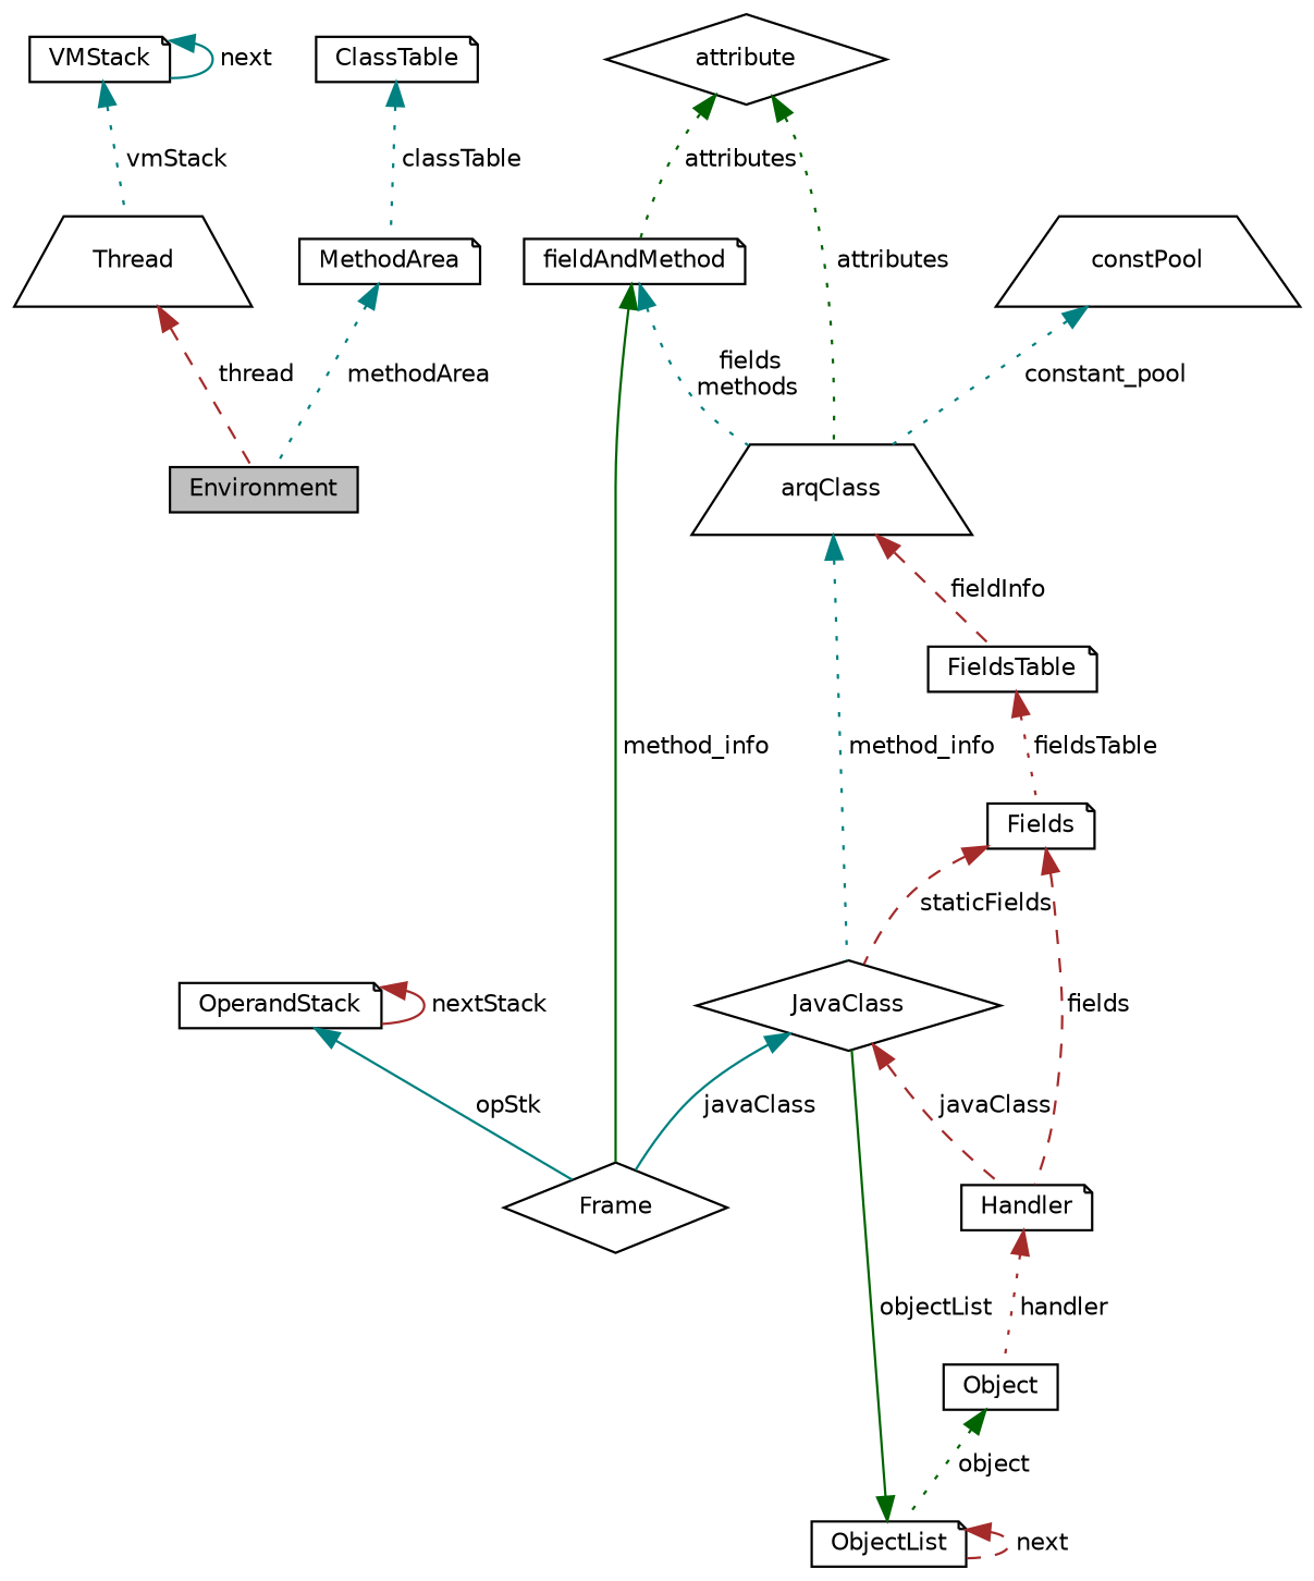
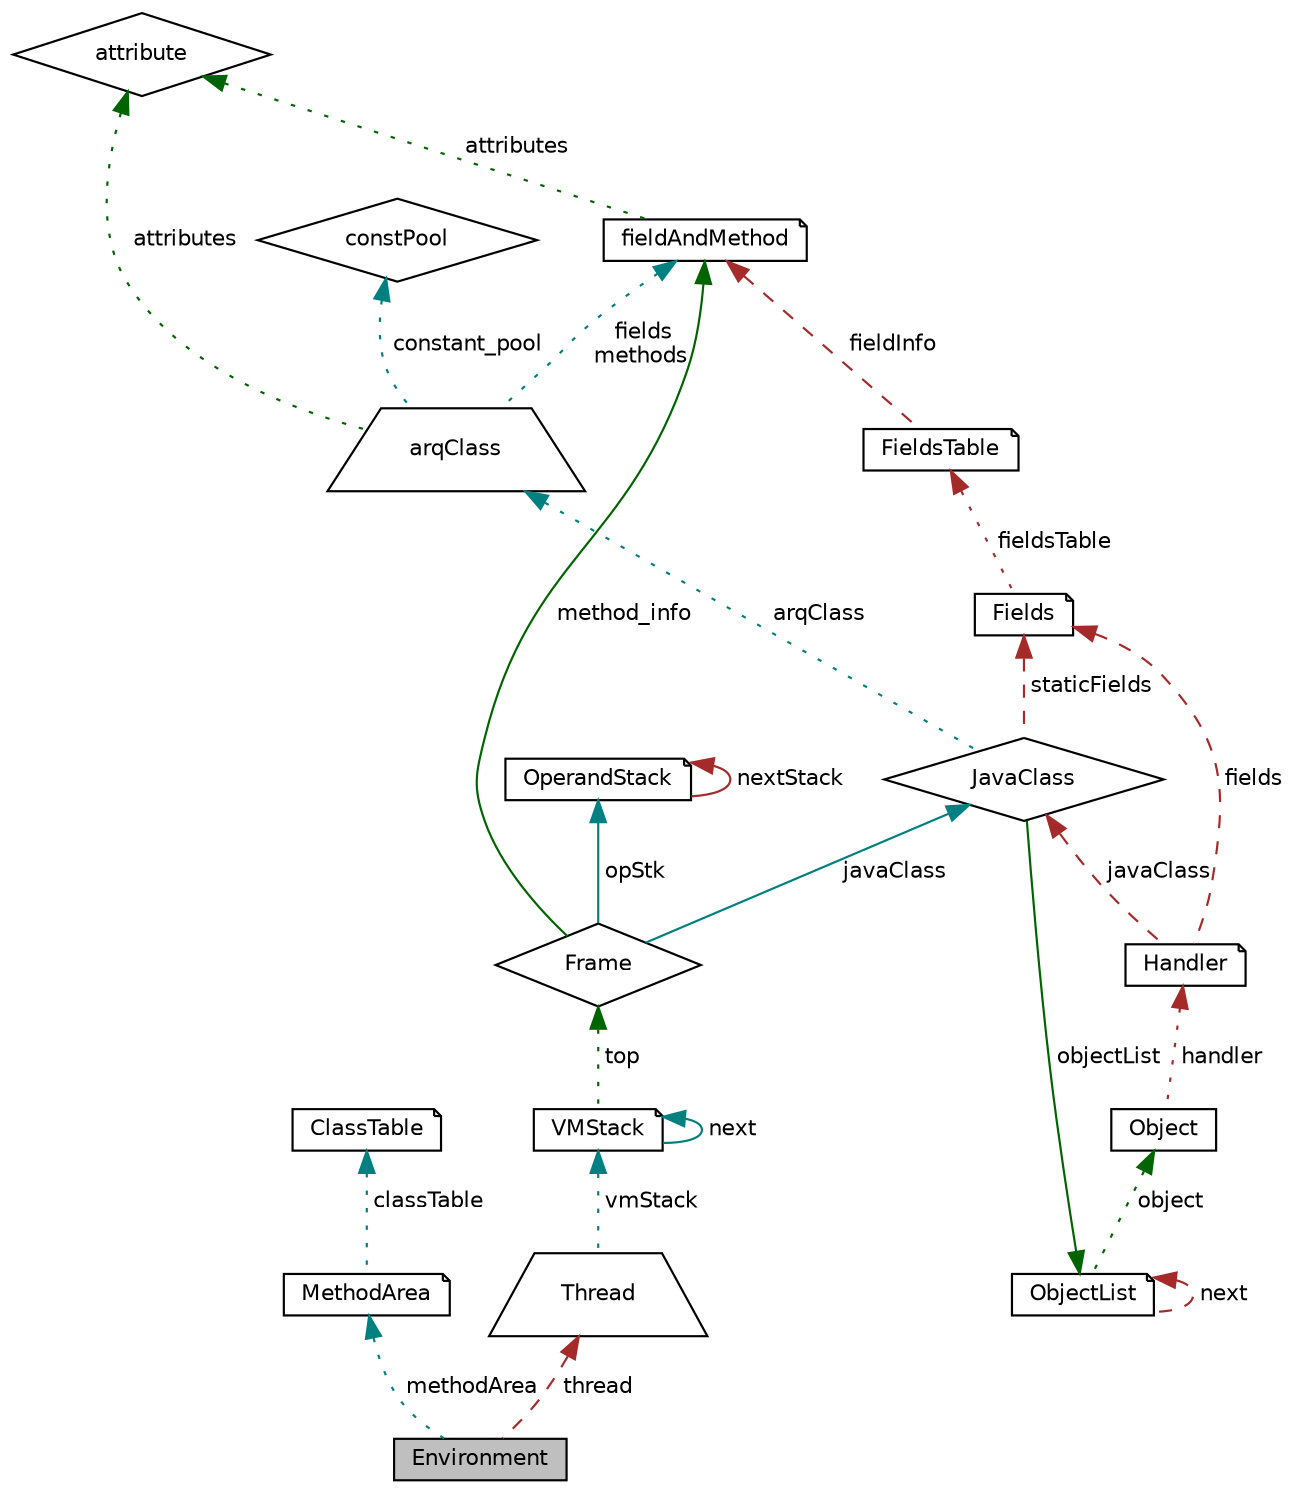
  digraph {
    node [color=black fillcolor=white fontname=Helvetica fontsize=10 shape=note style=filled]
    edge [color=brown dir=back fontname=Helvetica fontsize=10 labelfontname=Helvetica labelfontsize=10 style=dotted]
    n1 [fillcolor=grey75 fontcolor=black height=0.2 label=Environment shape=box width=0.4]
    n2 [height=0.2 label=Thread shape=trapezium width=0.4]
    n3 [height=0.2 label=VMStack width=0.4]
    n4 [height=0.2 label=Frame shape=diamond width=0.4]
    n5 [height=0.2 label=OperandStack width=0.4]
    n6 [height=0.2 label=JavaClass shape=diamond width=0.4]
    n7 [height=0.2 label=Handler width=0.4]
    n8 [height=0.2 label=Object shape=box width=0.4]
    n9 [height=0.2 label=ClassTable width=0.4]
    n10 [height=0.2 label=MethodArea width=0.4]
    n11 [height=0.2 label=Fields width=0.4]
    n12 [height=0.2 label=FieldsTable width=0.4]
    n13 [height=0.2 label=fieldAndMethod width=0.4]
    n14 [height=0.2 label=arqClass shape=trapezium width=0.4]
    n15 [height=0.2 label=attribute shape=diamond width=0.4]
-   n16 [height=0.2 label=constPool shape=trapezium width=0.4]
+   n16 [height=0.2 label=constPool shape=diamond width=0.4]
    n17 [height=0.2 label=ObjectList width=0.4]
    n2 -> n1 [label=" thread" style=dashed]
    n3 -> n2 [color=teal label=" vmStack"]
    n3 -> n3 [color=teal label=" next" style=solid]
+   n4 -> n3 [color=darkgreen label=" top"]
    n5 -> n4 [color=teal label=" opStk" style=solid]
    n5 -> n5 [label=" nextStack" style=solid]
    n6 -> n4 [color=teal label=" javaClass" style=solid]
    n6 -> n7 [label=" javaClass" style=dashed]
    n7 -> n8 [label=" handler"]
    n8 -> n17 [color=darkgreen label=" object"]
    n9 -> n10 [color=teal label=" classTable"]
    n10 -> n1 [color=teal label=" methodArea"]
    n11 -> n6 [label=" staticFields" style=dashed]
    n11 -> n7 [label=" fields" style=dashed]
    n12 -> n11 [label=" fieldsTable"]
    n13 -> n4 [color=darkgreen label=" method_info" style=solid]
-   n14 -> n12 [label=" fieldInfo" style=dashed]
+   n13 -> n12 [label=" fieldInfo" style=dashed]
    n13 -> n14 [color=teal label=" fields\nmethods"]
-   n14 -> n6 [color=teal label=" method_info"]
+   n14 -> n6 [color=teal label=" arqClass"]
    n15 -> n13 [color=darkgreen label=" attributes"]
    n15 -> n14 [color=darkgreen label=" attributes"]
    n16 -> n14 [color=teal label=" constant_pool"]
    n17 -> n6 [color=darkgreen label=" objectList" style=solid]
    n17 -> n17 [label=" next" style=dashed]
  }
